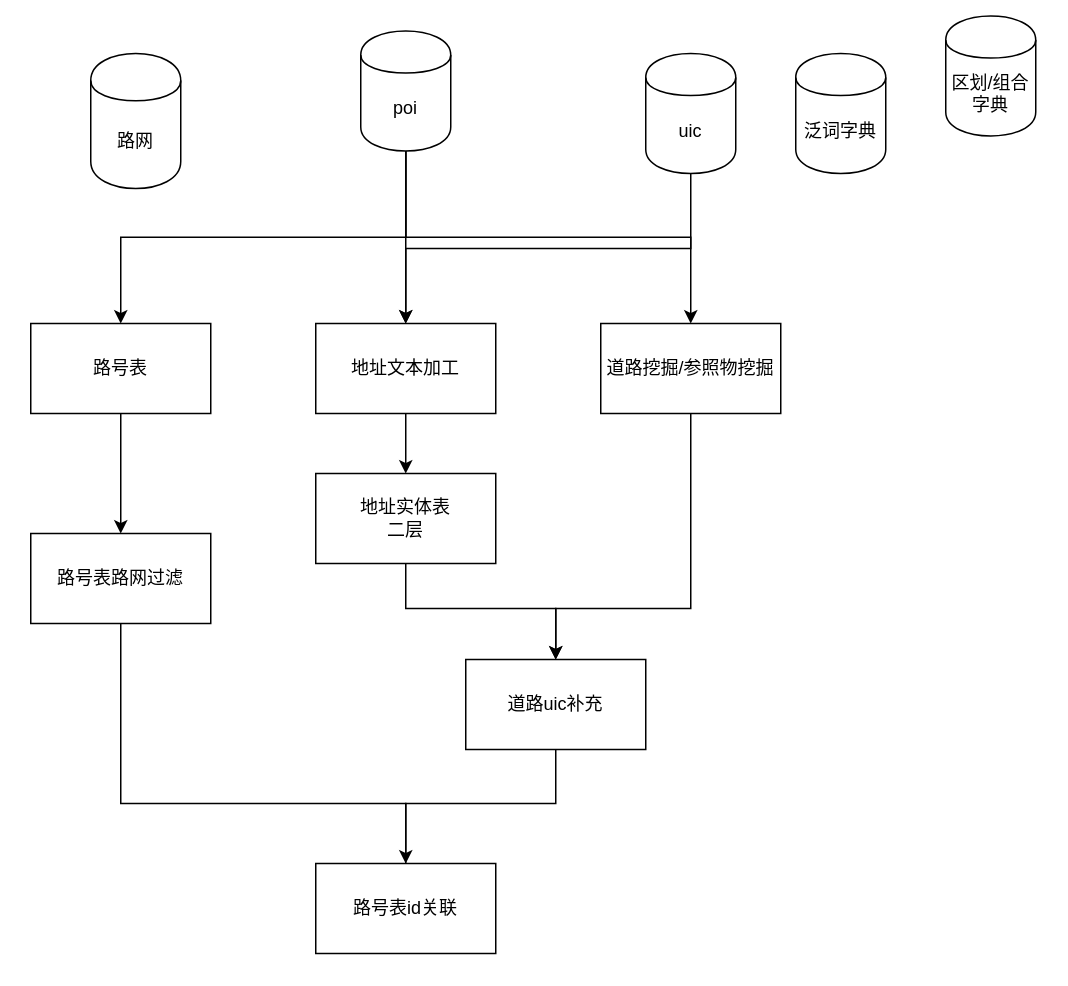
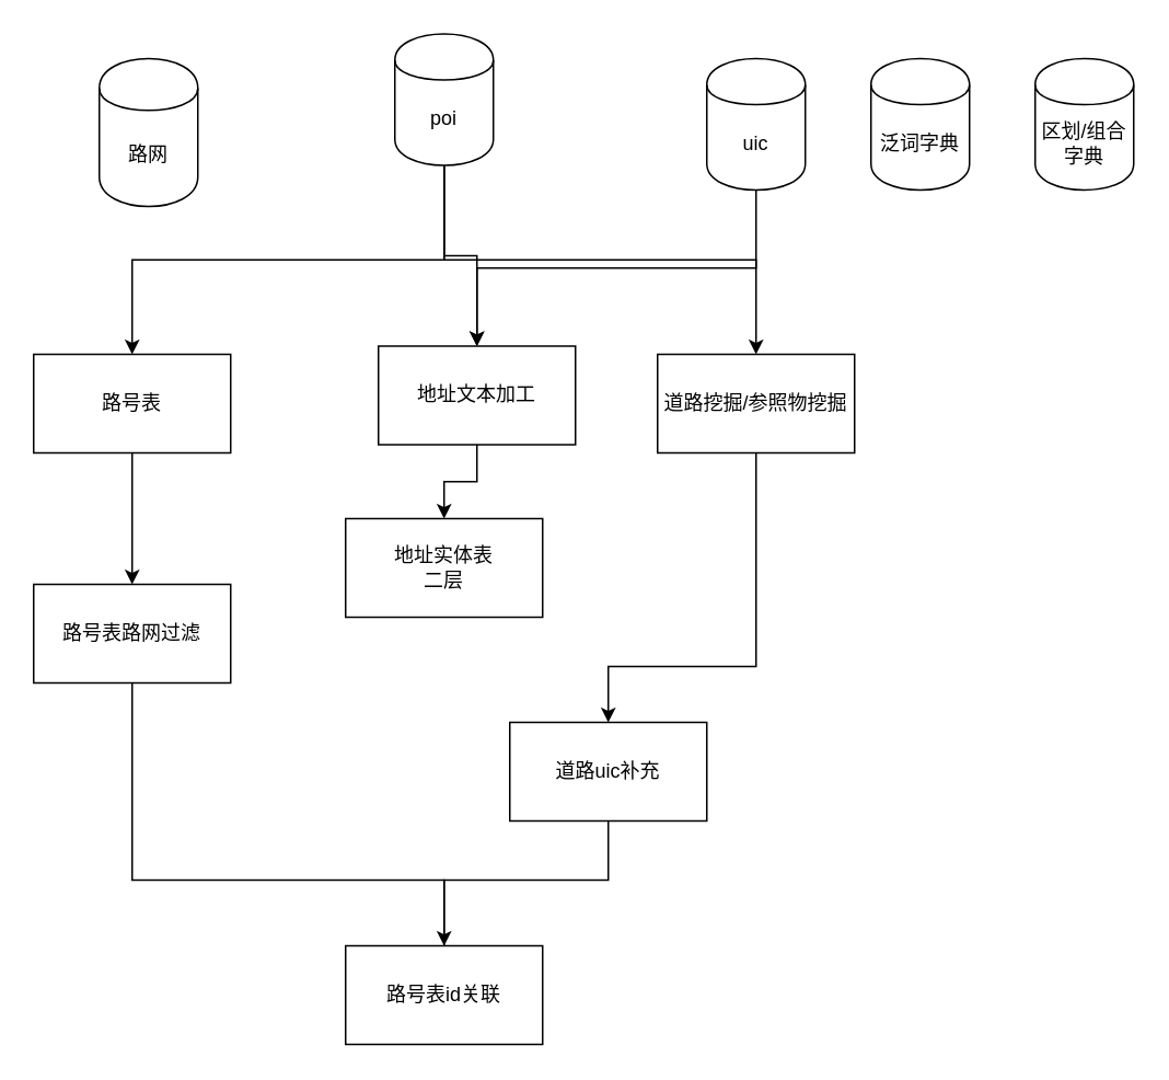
  <mxCell id="0" />
  <mxCell id="1" parent="0" />
  <mxCell id="2" style="edgeStyle=orthogonalEdgeStyle;rounded=0;orthogonalLoop=1;jettySize=auto;html=1;exitX=0.5;exitY=1;exitDx=0;exitDy=0;" edge="1" parent="1" source="5" target="7"><mxGeometry relative="1" as="geometry" /></mxCell>
  <mxCell id="3" style="edgeStyle=orthogonalEdgeStyle;rounded=0;orthogonalLoop=1;jettySize=auto;html=1;exitX=0.5;exitY=1;exitDx=0;exitDy=0;" edge="1" parent="1" source="5" target="11"><mxGeometry relative="1" as="geometry" /></mxCell>
  <mxCell id="4" style="edgeStyle=orthogonalEdgeStyle;rounded=0;orthogonalLoop=1;jettySize=auto;html=1;exitX=0.5;exitY=1;exitDx=0;exitDy=0;" edge="1" parent="1" source="5" target="15"><mxGeometry relative="1" as="geometry" /></mxCell>
  <mxCell id="5" value="poi" style="shape=cylinder;whiteSpace=wrap;html=1;boundedLbl=1;backgroundOutline=1;" vertex="1" parent="1"><mxGeometry x="240" y="20" width="60" height="80" as="geometry" /></mxCell>
  <mxCell id="6" style="edgeStyle=orthogonalEdgeStyle;rounded=0;orthogonalLoop=1;jettySize=auto;html=1;exitX=0.5;exitY=1;exitDx=0;exitDy=0;" edge="1" parent="1" source="7" target="21"><mxGeometry relative="1" as="geometry"><Array as="points"><mxPoint x="460" y="405" /><mxPoint x="370" y="405" /></Array></mxGeometry></mxCell>
  <mxCell id="7" value="道路挖掘/参照物挖掘" style="rounded=0;whiteSpace=wrap;html=1;" vertex="1" parent="1"><mxGeometry x="400" y="215" width="120" height="60" as="geometry" /></mxCell>
  <mxCell id="8" style="edgeStyle=orthogonalEdgeStyle;rounded=0;orthogonalLoop=1;jettySize=auto;html=1;exitX=0.5;exitY=1;exitDx=0;exitDy=0;" edge="1" parent="1" source="9" target="11"><mxGeometry relative="1" as="geometry" /></mxCell>
  <mxCell id="9" value="uic" style="shape=cylinder;whiteSpace=wrap;html=1;boundedLbl=1;backgroundOutline=1;" vertex="1" parent="1"><mxGeometry x="430" y="35" width="60" height="80" as="geometry" /></mxCell>
  <mxCell id="10" style="edgeStyle=orthogonalEdgeStyle;rounded=0;orthogonalLoop=1;jettySize=auto;html=1;exitX=0.5;exitY=1;exitDx=0;exitDy=0;entryX=0.5;entryY=0;entryDx=0;entryDy=0;" edge="1" parent="1" source="11" target="13"><mxGeometry relative="1" as="geometry" /></mxCell>
- <mxCell id="11" value="地址文本加工&lt;br&gt;" style="rounded=0;whiteSpace=wrap;html=1;" vertex="1" parent="1"><mxGeometry x="210" y="215" width="120" height="60" as="geometry" /></mxCell>
- <mxCell id="12" style="edgeStyle=orthogonalEdgeStyle;rounded=0;orthogonalLoop=1;jettySize=auto;html=1;exitX=0.5;exitY=1;exitDx=0;exitDy=0;" edge="1" parent="1" source="13" target="21"><mxGeometry relative="1" as="geometry"><Array as="points"><mxPoint x="270" y="405" /><mxPoint x="370" y="405" /></Array></mxGeometry></mxCell>
+ <mxCell id="11" value="地址文本加工&lt;br&gt;" style="rounded=0;whiteSpace=wrap;html=1;" vertex="1" parent="1"><mxGeometry x="230" y="210" width="120" height="60" as="geometry" /></mxCell>
  <mxCell id="13" value="地址实体表&lt;br&gt;二层&lt;br&gt;" style="rounded=0;whiteSpace=wrap;html=1;" vertex="1" parent="1"><mxGeometry x="210" y="315" width="120" height="60" as="geometry" /></mxCell>
  <mxCell id="14" value="" style="edgeStyle=orthogonalEdgeStyle;rounded=0;orthogonalLoop=1;jettySize=auto;html=1;" edge="1" parent="1" source="15" target="17"><mxGeometry relative="1" as="geometry" /></mxCell>
  <mxCell id="15" value="路号表&lt;br&gt;" style="rounded=0;whiteSpace=wrap;html=1;" vertex="1" parent="1"><mxGeometry x="20" y="215" width="120" height="60" as="geometry" /></mxCell>
  <mxCell id="16" style="edgeStyle=orthogonalEdgeStyle;rounded=0;orthogonalLoop=1;jettySize=auto;html=1;exitX=0.5;exitY=1;exitDx=0;exitDy=0;entryX=0.5;entryY=0;entryDx=0;entryDy=0;" edge="1" parent="1" source="17" target="19"><mxGeometry relative="1" as="geometry"><Array as="points"><mxPoint x="80" y="535" /><mxPoint x="270" y="535" /><mxPoint x="270" y="615" /></Array></mxGeometry></mxCell>
  <mxCell id="17" value="路号表路网过滤&lt;br&gt;" style="rounded=0;whiteSpace=wrap;html=1;" vertex="1" parent="1"><mxGeometry x="20" y="355" width="120" height="60" as="geometry" /></mxCell>
  <mxCell id="18" value="路网" style="shape=cylinder;whiteSpace=wrap;html=1;boundedLbl=1;backgroundOutline=1;" vertex="1" parent="1"><mxGeometry x="60" y="35" width="60" height="90" as="geometry" /></mxCell>
  <mxCell id="19" value="路号表id关联" style="rounded=0;whiteSpace=wrap;html=1;" vertex="1" parent="1"><mxGeometry x="210" y="575" width="120" height="60" as="geometry" /></mxCell>
  <mxCell id="20" style="edgeStyle=orthogonalEdgeStyle;rounded=0;orthogonalLoop=1;jettySize=auto;html=1;exitX=0.5;exitY=1;exitDx=0;exitDy=0;" edge="1" parent="1" source="21" target="19"><mxGeometry relative="1" as="geometry"><Array as="points"><mxPoint x="370" y="535" /><mxPoint x="270" y="535" /></Array></mxGeometry></mxCell>
  <mxCell id="21" value="道路uic补充" style="rounded=0;whiteSpace=wrap;html=1;" vertex="1" parent="1"><mxGeometry x="310" y="439" width="120" height="60" as="geometry" /></mxCell>
  <mxCell id="22" value="泛词字典" style="shape=cylinder;whiteSpace=wrap;html=1;boundedLbl=1;backgroundOutline=1;" vertex="1" parent="1"><mxGeometry x="530" y="35" width="60" height="80" as="geometry" /></mxCell>
- <mxCell id="23" value="区划/组合字典" style="shape=cylinder;whiteSpace=wrap;html=1;boundedLbl=1;backgroundOutline=1;" vertex="1" parent="1"><mxGeometry x="630" y="10" width="60" height="80" as="geometry" /></mxCell>
+ <mxCell id="23" value="区划/组合字典" style="shape=cylinder;whiteSpace=wrap;html=1;boundedLbl=1;backgroundOutline=1;" vertex="1" parent="1"><mxGeometry x="630" y="35" width="60" height="80" as="geometry" /></mxCell>
